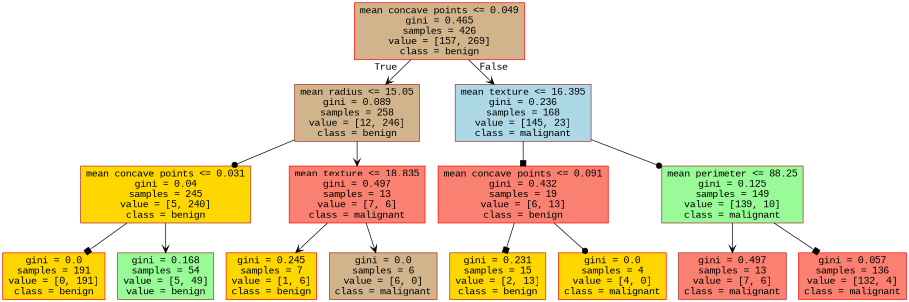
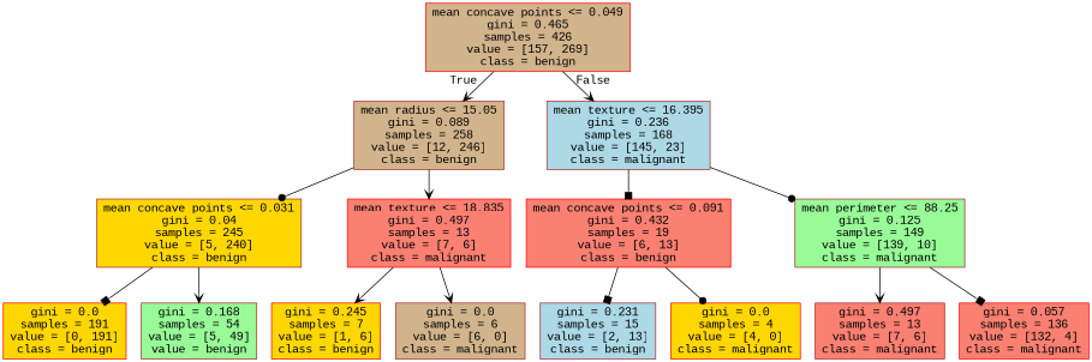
  digraph {
    fontname="Liberation Mono"
    ranksep=equally
    splines=polyline
    node [color=brown fillcolor=gold fontname="Liberation Mono" shape=box style=filled]
    edge [arrowhead=vee fontname="Liberation Mono"]
    n1 [color=red fillcolor=tan label="mean concave points <= 0.049\ngini = 0.465\nsamples = 426\nvalue = [157, 269]\nclass = benign"]
    n2 [fillcolor=tan label="mean radius <= 15.05\ngini = 0.089\nsamples = 258\nvalue = [12, 246]\nclass = benign"]
    n3 [fillcolor=lightblue label="mean texture <= 16.395\ngini = 0.236\nsamples = 168\nvalue = [145, 23]\nclass = malignant"]
    n4 [label="mean concave points <= 0.031\ngini = 0.04\nsamples = 245\nvalue = [5, 240]\nclass = benign"]
    n5 [color=red fillcolor=salmon label="mean texture <= 18.835\ngini = 0.497\nsamples = 13\nvalue = [7, 6]\nclass = malignant"]
    n6 [color=red fillcolor=salmon label="mean concave points <= 0.091\ngini = 0.432\nsamples = 19\nvalue = [6, 13]\nclass = benign"]
    n7 [fillcolor=palegreen label="mean perimeter <= 88.25\ngini = 0.125\nsamples = 149\nvalue = [139, 10]\nclass = malignant"]
    n8 [color=red label="gini = 0.0\nsamples = 191\nvalue = [0, 191]\nclass = benign"]
    n9 [fillcolor=palegreen label="gini = 0.168\nsamples = 54\nvalue = [5, 49]\nvalue = benign"]
    n10 [color=red label="gini = 0.245\nsamples = 7\nvalue = [1, 6]\nclass = benign"]
    n11 [fillcolor=tan label="gini = 0.0\nsamples = 6\nvalue = [6, 0]\nclass = malignant"]
-   n12 [label="gini = 0.231\nsamples = 15\nvalue = [2, 13]\nclass = benign"]
+   n12 [fillcolor=lightblue label="gini = 0.231\nsamples = 15\nvalue = [2, 13]\nclass = benign"]
    n13 [color=red label="gini = 0.0\nsamples = 4\nvalue = [4, 0]\nclass = malignant"]
    n14 [fillcolor=salmon label="gini = 0.497\nsamples = 13\nvalue = [7, 6]\nclass = malignant"]
    n15 [color=red fillcolor=salmon label="gini = 0.057\nsamples = 136\nvalue = [132, 4]\nclass = malignant"]
    subgraph sub_1 {
      rank=same
      n1
    }
    subgraph sub_2 {
      rank=same
      n2
      n3
    }
    subgraph sub_3 {
      rank=same
      n4
      n5
      n6
      n7
    }
    subgraph sub_4 {
      rank=same
      n8
      n9
      n10
      n11
      n12
      n13
      n14
      n15
    }
    n1 -> n2 [headlabel=True labelangle=45 labeldistance=2.5]
    n1 -> n3 [headlabel=False labelangle=-45 labeldistance=2.5]
    n2 -> n4 [arrowhead=dot]
    n2 -> n5
    n3 -> n6 [arrowhead=box]
    n3 -> n7 [arrowhead=dot]
    n4 -> n8 [arrowhead=box]
    n4 -> n9
    n5 -> n10
    n5 -> n11
    n6 -> n12 [arrowhead=box]
    n6 -> n13 [arrowhead=dot]
    n7 -> n14
    n7 -> n15 [arrowhead=box]
  }
